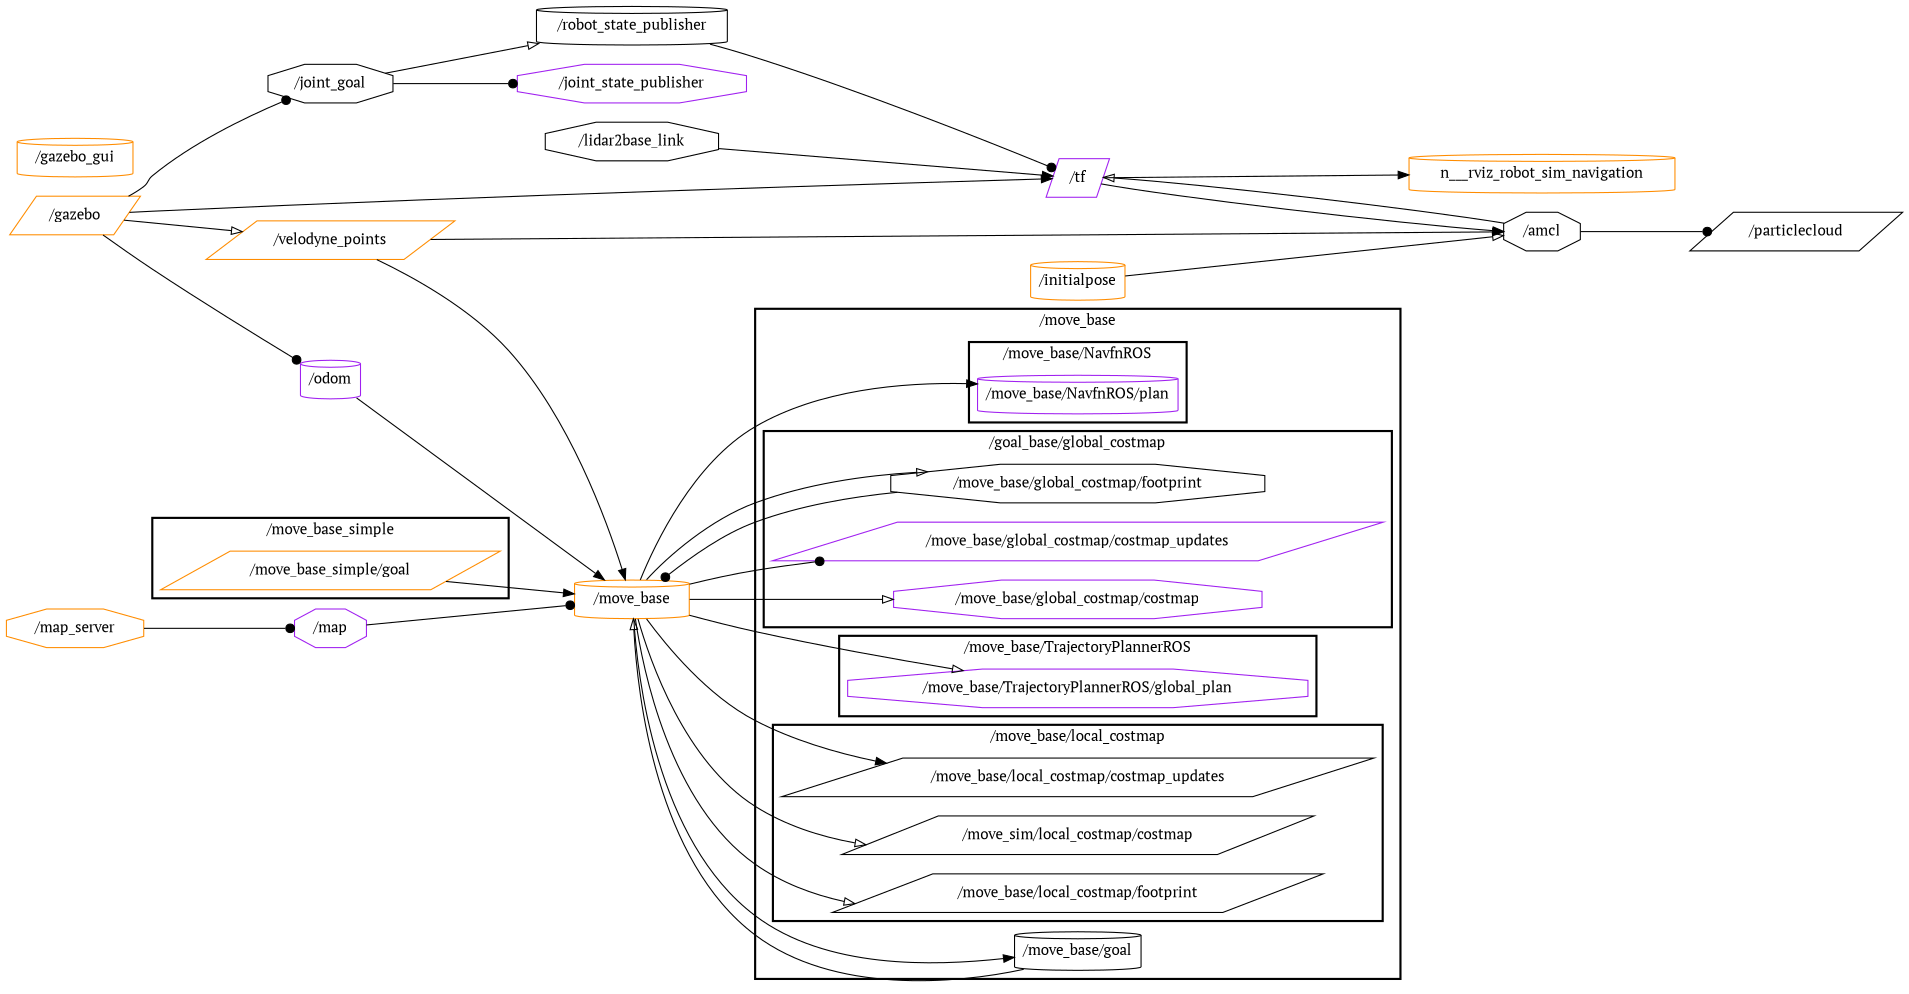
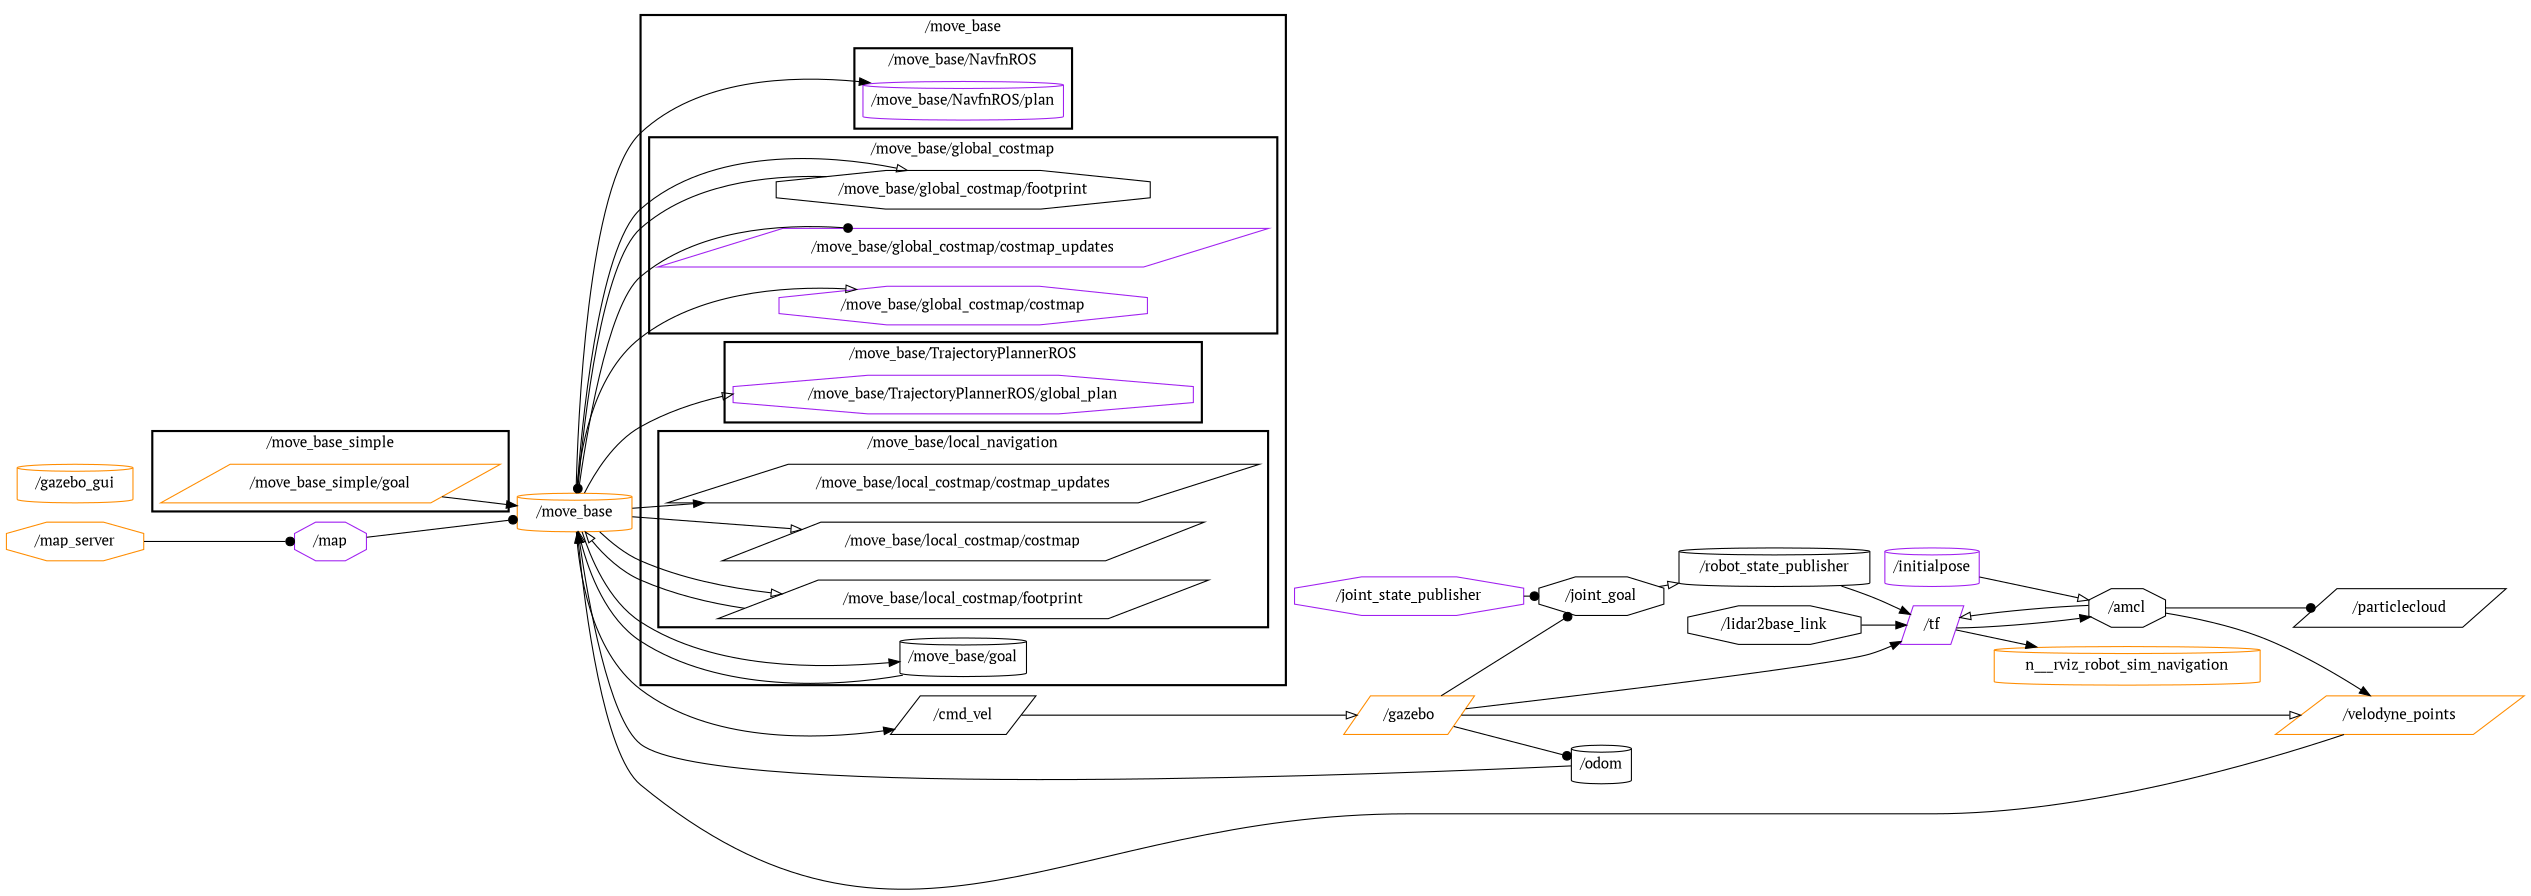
  digraph {
    compound=True
    fontname="PT Serif"
    rank=same
    rankdir=LR
    ranksep=0.2
    node [color=black fontname="PT Serif" shape=parallelogram]
    edge [arrowhead=onormal fontname="PT Serif" penwidth=1]
    n1 [color=purple height=0.5 label="/move_base/NavfnROS/plan" shape=cylinder width=2.4028]
    n2 [height=0.5 label="/move_base/global_costmap/footprint" shape=octagon width=3.0972]
    n3 [color=purple height=0.5 label="/move_base/global_costmap/costmap_updates" width=3.7361]
    n4 [color=purple height=0.5 label="/move_base/global_costmap/costmap" shape=octagon width=3.0694]
    n5 [color=purple height=0.5 label="/move_base/TrajectoryPlannerROS/global_plan" shape=octagon width=3.8472]
    n6 [height=0.5 label="/move_base/local_costmap/costmap_updates" width=3.6389]
-   n7 [height=0.5 label="/move_sim/local_costmap/costmap" width=2.9722]
+   n7 [height=0.5 label="/move_base/local_costmap/costmap" width=2.9722]
    n8 [height=0.5 label="/move_base/local_costmap/footprint" width=2.9861]
    n9 [height=0.5 label="/move_base/goal" shape=cylinder width=1.5139]
    n10 [color=darkorange height=0.5 label="/move_base_simple/goal" width=2.1111]
    n11 [color=darkorange height=0.5 label="/move_base" shape=cylinder width=1.4804]
+   n12 [height=0.5 label="/cmd_vel" width=0.94444]
    n13 [color=darkorange height=0.5 label="/gazebo" width=1.0652]
-   n14 [color=darkorange height=0.5 label="/initialpose" shape=cylinder width=1.0694]
+   n14 [color=purple height=0.5 label="/initialpose" shape=cylinder width=1.0694]
    n15 [height=0.5 label="/amcl" shape=octagon width=0.84854]
    n16 [height=0.5 label="/particlecloud" width=1.2639]
    n17 [color=purple height=0.5 label="/tf" width=0.75]
    n___rviz_robot_sim_navigation [color=darkorange height=0.5 shape=cylinder width=3.4483]
    n19 [height=0.5 label="/joint_goal" shape=octagon width=1.1389]
-   n20 [color=purple height=0.5 label="/odom" shape=cylinder width=0.75]
+   n20 [height=0.5 label="/odom" shape=cylinder width=0.75]
    n21 [color=darkorange height=0.5 label="/velodyne_points" width=1.5278]
    n22 [height=0.5 label="/robot_state_publisher" shape=cylinder width=2.4734]
    n23 [color=purple height=0.5 label="/map" shape=octagon width=0.75]
    n24 [height=0.5 label="/lidar2base_link" shape=octagon width=1.8776]
    n25 [color=purple height=0.5 label="/joint_state_publisher" shape=octagon width=2.4192]
    n26 [color=darkorange height=0.5 label="/map_server" shape=octagon width=1.5165]
    n27 [color=darkorange height=0.5 label="/gazebo_gui" shape=cylinder width=1.4985]
    subgraph cluster_1 {
      label="/move_base"
      style=bold
      n9
      subgraph cluster_2 {
        label="/move_base/NavfnROS"
        style=bold
        n1
      }
      subgraph cluster_3 {
-       label="/goal_base/global_costmap"
+       label="/move_base/global_costmap"
        style=bold
        n2
        n3
        n4
      }
      subgraph cluster_4 {
        label="/move_base/TrajectoryPlannerROS"
        style=bold
        n5
      }
      subgraph cluster_5 {
-       label="/move_base/local_costmap"
+       label="/move_base/local_navigation"
        style=bold
        n6
        n7
        n8
      }
    }
    subgraph cluster_6 {
      label="/move_base_simple"
      style=bold
      n10
    }
    n2 -> n11 [arrowhead=dot]
+   n8 -> n11
    n9 -> n11
    n10 -> n11 [arrowhead=normal]
    n11 -> n1 [arrowhead=normal]
    n11 -> n2
    n11 -> n3 [arrowhead=dot]
    n11 -> n4
    n11 -> n5
    n11 -> n6 [arrowhead=normal]
    n11 -> n7
    n11 -> n8
    n11 -> n9 [arrowhead=normal]
+   n11 -> n12 [arrowhead=normal]
+   n12 -> n13
    n13 -> n17 [arrowhead=normal]
    n13 -> n19 [arrowhead=dot]
    n13 -> n20 [arrowhead=dot]
    n13 -> n21
    n14 -> n15
    n15 -> n16 [arrowhead=dot]
    n15 -> n17
    n17 -> n15 [arrowhead=normal]
    n17 -> n___rviz_robot_sim_navigation [arrowhead=normal]
    n19 -> n22
    n20 -> n11 [arrowhead=normal]
    n21 -> n11 [arrowhead=normal]
-   n21 -> n15 [arrowhead=normal]
-   n22 -> n17 [arrowhead=dot]
+   n15 -> n21 [arrowhead=normal]
+   n22 -> n17 [arrowhead=normal]
    n23 -> n11 [arrowhead=dot]
    n24 -> n17 [arrowhead=normal]
-   n19 -> n25 [arrowhead=dot]
+   n25 -> n19 [arrowhead=dot]
    n26 -> n23 [arrowhead=dot]
  }
